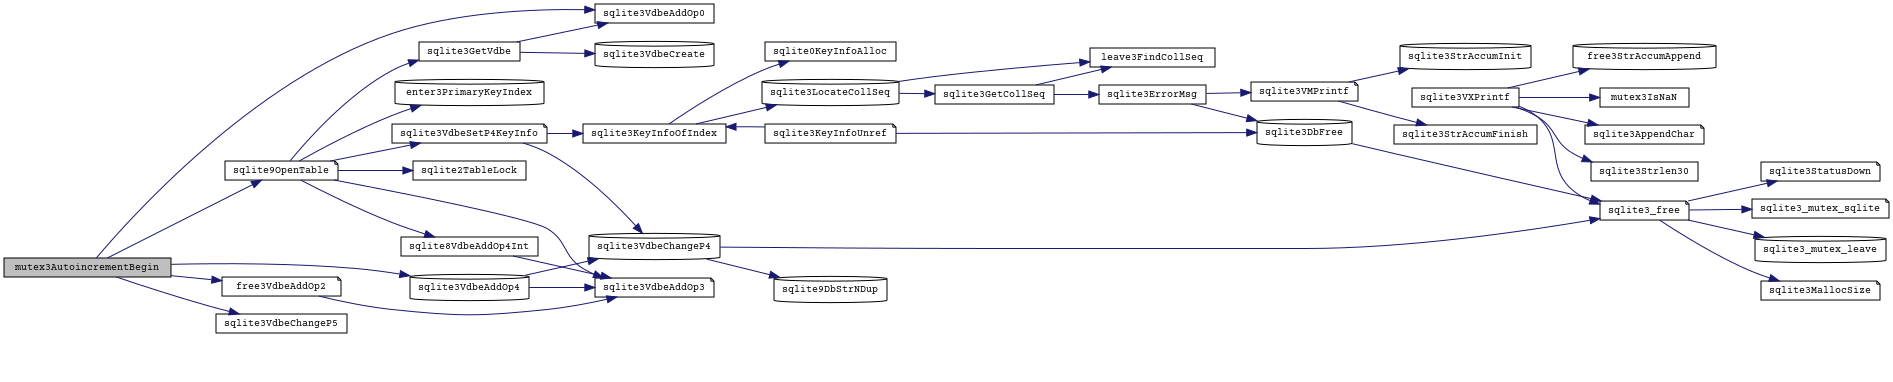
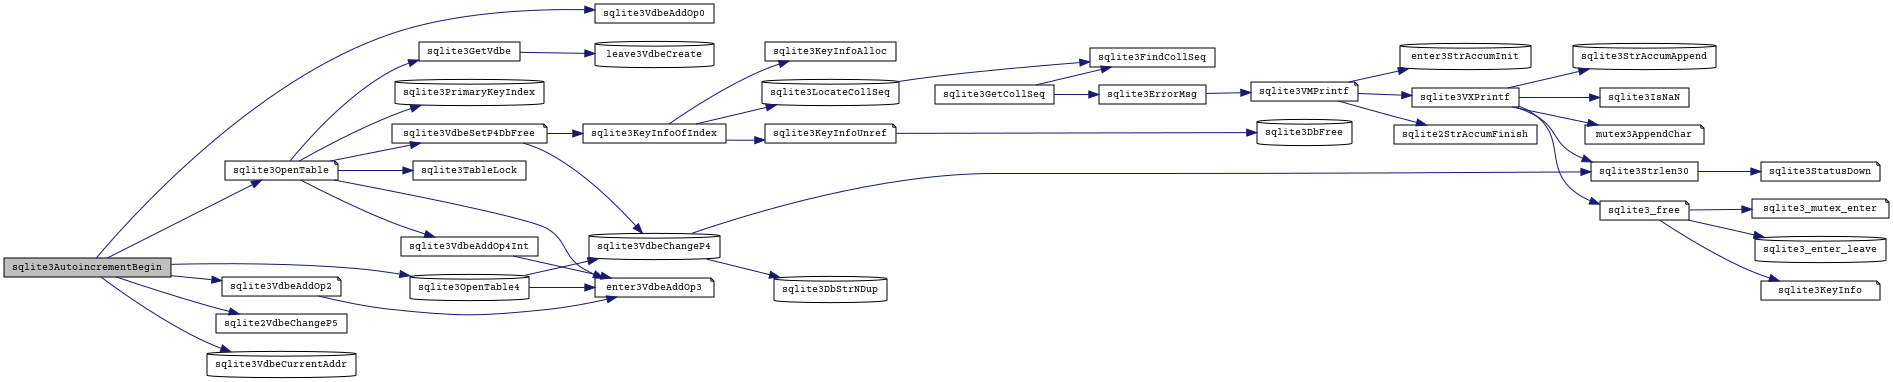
  digraph {
    fontname="Courier Prime"
    rankdir=LR
    node [color=black fillcolor=white fontname="Courier Prime" fontsize=10 shape=box style=filled]
    edge [color=midnightblue fontname="Courier Prime" fontsize=10 labelfontname=Helvetica labelfontsize=10 style=solid]
-   n1 [fillcolor=grey75 fontcolor=black height=0.2 label=mutex3AutoincrementBegin width=0.4]
-   n2 [height=0.2 label=sqlite9OpenTable shape=note width=0.4]
+   n1 [fillcolor=grey75 fontcolor=black height=0.2 label=sqlite3AutoincrementBegin width=0.4]
+   n2 [height=0.2 label=sqlite3OpenTable shape=note width=0.4]
    n3 [height=0.2 label=sqlite3VdbeAddOp0 width=0.4]
-   n4 [height=0.2 label=free3VdbeAddOp2 shape=note width=0.4]
-   n5 [height=0.2 label=sqlite3VdbeAddOp4 shape=cylinder width=0.4]
-   n6 [height=0.2 label=sqlite3VdbeChangeP5 width=0.4]
-   n8 [height=0.2 label=sqlite3VdbeAddOp3 shape=note width=0.4]
+   n4 [height=0.2 label=sqlite3VdbeAddOp2 shape=note width=0.4]
+   n5 [height=0.2 label=sqlite3OpenTable4 shape=cylinder width=0.4]
+   n6 [height=0.2 label=sqlite2VdbeChangeP5 width=0.4]
+   n7 [height=0.2 label=sqlite3VdbeCurrentAddr shape=cylinder width=0.4]
+   n8 [height=0.2 label=enter3VdbeAddOp3 shape=note width=0.4]
    n9 [height=0.2 label=sqlite3GetVdbe width=0.4]
-   n10 [height=0.2 label=sqlite2TableLock width=0.4]
-   n11 [height=0.2 label=sqlite8VdbeAddOp4Int width=0.4]
-   n12 [height=0.2 label=enter3PrimaryKeyIndex shape=cylinder width=0.4]
-   n13 [height=0.2 label=sqlite3VdbeSetP4KeyInfo shape=note width=0.4]
+   n10 [height=0.2 label=sqlite3TableLock width=0.4]
+   n11 [height=0.2 label=sqlite3VdbeAddOp4Int width=0.4]
+   n12 [height=0.2 label=sqlite3PrimaryKeyIndex shape=cylinder width=0.4]
+   n13 [height=0.2 label=sqlite3VdbeSetP4DbFree shape=note width=0.4]
    n14 [height=0.2 label=sqlite3VdbeChangeP4 shape=cylinder width=0.4]
-   n15 [height=0.2 label=sqlite3VdbeCreate shape=cylinder width=0.4]
+   n15 [height=0.2 label=leave3VdbeCreate shape=cylinder width=0.4]
    n16 [height=0.2 label=sqlite3KeyInfoOfIndex width=0.4]
    n17 [height=0.2 label=sqlite3Strlen30 width=0.4]
-   n18 [height=0.2 label=sqlite9DbStrNDup shape=cylinder width=0.4]
-   n19 [height=0.2 label=sqlite0KeyInfoAlloc width=0.4]
+   n18 [height=0.2 label=sqlite3DbStrNDup shape=cylinder width=0.4]
+   n19 [height=0.2 label=sqlite3KeyInfoAlloc width=0.4]
    n20 [height=0.2 label=sqlite3LocateCollSeq shape=cylinder width=0.4]
    n21 [height=0.2 label=sqlite3KeyInfoUnref shape=note width=0.4]
-   n22 [height=0.2 label=leave3FindCollSeq width=0.4]
+   n22 [height=0.2 label=sqlite3FindCollSeq width=0.4]
    n23 [height=0.2 label=sqlite3GetCollSeq width=0.4]
    n24 [height=0.2 label=sqlite3DbFree shape=cylinder width=0.4]
    n25 [height=0.2 label=sqlite3ErrorMsg width=0.4]
    n26 [height=0.2 label=sqlite3VMPrintf shape=note width=0.4]
-   n27 [height=0.2 label=sqlite3StrAccumInit shape=cylinder width=0.4]
+   n27 [height=0.2 label=enter3StrAccumInit shape=cylinder width=0.4]
    n28 [height=0.2 label=sqlite3VXPrintf width=0.4]
-   n29 [height=0.2 label=sqlite3StrAccumFinish width=0.4]
+   n29 [height=0.2 label=sqlite2StrAccumFinish width=0.4]
    n30 [height=0.2 label=sqlite3_free shape=note width=0.4]
-   n31 [height=0.2 label=free3StrAccumAppend shape=cylinder width=0.4]
-   n32 [height=0.2 label=mutex3IsNaN width=0.4]
-   n33 [height=0.2 label=sqlite3AppendChar shape=note width=0.4]
-   n34 [height=0.2 label=sqlite3_mutex_sqlite shape=note width=0.4]
-   n35 [height=0.2 label=sqlite3_mutex_leave shape=cylinder width=0.4]
-   n36 [height=0.2 label=sqlite3MallocSize shape=note width=0.4]
+   n31 [height=0.2 label=sqlite3StrAccumAppend shape=cylinder width=0.4]
+   n32 [height=0.2 label=sqlite3IsNaN width=0.4]
+   n33 [height=0.2 label=mutex3AppendChar shape=note width=0.4]
+   n34 [height=0.2 label=sqlite3_mutex_enter shape=note width=0.4]
+   n35 [height=0.2 label=sqlite3_enter_leave shape=cylinder width=0.4]
+   n36 [height=0.2 label=sqlite3KeyInfo shape=note width=0.4]
    n37 [height=0.2 label=sqlite3StatusDown shape=note width=0.4]
    n1 -> n2
    n1 -> n3
    n1 -> n4
    n1 -> n5
    n1 -> n6
+   n1 -> n7
    n2 -> n8
    n2 -> n9
    n2 -> n10
    n2 -> n11
    n2 -> n12
    n2 -> n13
    n4 -> n8
    n5 -> n8
    n5 -> n14
-   n9 -> n3
    n9 -> n15
    n11 -> n8
    n13 -> n14
    n13 -> n16
-   n14 -> n30
+   n14 -> n17
    n14 -> n18
    n16 -> n19
    n16 -> n20
-   n21 -> n16
+   n16 -> n21
    n20 -> n22
-   n20 -> n23
    n21 -> n24
    n23 -> n22
    n23 -> n25
-   n24 -> n30
-   n25 -> n24
    n25 -> n26
    n26 -> n27
+   n26 -> n28
    n26 -> n29
    n28 -> n17
    n28 -> n30
    n28 -> n31
    n28 -> n32
    n28 -> n33
    n30 -> n34
    n30 -> n35
    n30 -> n36
-   n30 -> n37
+   n17 -> n37
  }
